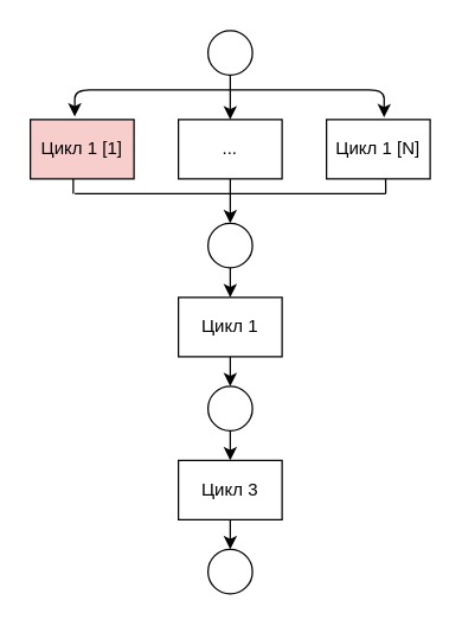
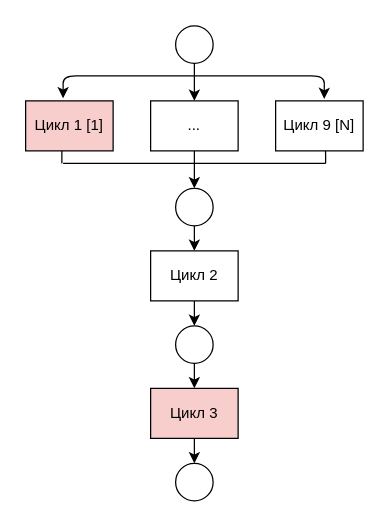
  <mxCell id="0" />
  <mxCell id="1" parent="0" />
  <mxCell id="2" value="" style="ellipse;whiteSpace=wrap;html=1;aspect=fixed;" vertex="1" parent="1"><mxGeometry x="140" y="20" width="30" height="30" as="geometry" /></mxCell>
  <mxCell id="3" value="Цикл 1 [1]" style="rounded=0;whiteSpace=wrap;html=1;fillColor=#f8cecc;" vertex="1" parent="1"><mxGeometry x="20" y="80" width="70" height="40" as="geometry" /></mxCell>
  <mxCell id="4" value="..." style="rounded=0;whiteSpace=wrap;html=1;" vertex="1" parent="1"><mxGeometry x="120" y="80" width="70" height="40" as="geometry" /></mxCell>
- <mxCell id="5" value="Цикл 1 [N]" style="rounded=0;whiteSpace=wrap;html=1;" vertex="1" parent="1"><mxGeometry x="220" y="80" width="70" height="40" as="geometry" /></mxCell>
+ <mxCell id="5" value="Цикл 9 [N]" style="rounded=0;whiteSpace=wrap;html=1;" vertex="1" parent="1"><mxGeometry x="220" y="80" width="70" height="40" as="geometry" /></mxCell>
  <mxCell id="6" value="" style="endArrow=classic;html=1;exitX=0.5;exitY=1;exitDx=0;exitDy=0;entryX=0.5;entryY=0;entryDx=0;entryDy=0;" edge="1" parent="1" source="2" target="4"><mxGeometry width="50" height="50" relative="1" as="geometry"><mxPoint x="120" y="170" as="sourcePoint" /><mxPoint x="170" y="120" as="targetPoint" /></mxGeometry></mxCell>
  <mxCell id="7" value="" style="endArrow=classic;startArrow=classic;html=1;entryX=0.555;entryY=-0.039;entryDx=0;entryDy=0;entryPerimeter=0;" edge="1" parent="1" target="5"><mxGeometry width="50" height="50" relative="1" as="geometry"><mxPoint x="50" y="78" as="sourcePoint" /><mxPoint x="270" y="60" as="targetPoint" /><Array as="points"><mxPoint x="50" y="60" /><mxPoint x="160" y="60" /><mxPoint x="259" y="60" /></Array></mxGeometry></mxCell>
  <mxCell id="8" value="" style="ellipse;whiteSpace=wrap;html=1;aspect=fixed;" vertex="1" parent="1"><mxGeometry x="140" y="150" width="30" height="30" as="geometry" /></mxCell>
  <mxCell id="9" value="" style="endArrow=classic;html=1;exitX=0.5;exitY=1;exitDx=0;exitDy=0;" edge="1" parent="1" source="8"><mxGeometry width="50" height="50" relative="1" as="geometry"><mxPoint x="120" y="310" as="sourcePoint" /><mxPoint x="155" y="200" as="targetPoint" /></mxGeometry></mxCell>
  <mxCell id="10" value="" style="endArrow=classic;html=1;exitX=0.5;exitY=1;exitDx=0;exitDy=0;entryX=0.5;entryY=0;entryDx=0;entryDy=0;" edge="1" parent="1" source="4" target="8"><mxGeometry width="50" height="50" relative="1" as="geometry"><mxPoint x="130" y="170" as="sourcePoint" /><mxPoint x="180" y="120" as="targetPoint" /></mxGeometry></mxCell>
- <mxCell id="11" value="Цикл 1" style="rounded=0;whiteSpace=wrap;html=1;" vertex="1" parent="1"><mxGeometry x="120" y="200" width="70" height="40" as="geometry" /></mxCell>
+ <mxCell id="11" value="Цикл 2" style="rounded=0;whiteSpace=wrap;html=1;" vertex="1" parent="1"><mxGeometry x="120" y="200" width="70" height="40" as="geometry" /></mxCell>
  <mxCell id="12" value="" style="ellipse;whiteSpace=wrap;html=1;aspect=fixed;" vertex="1" parent="1"><mxGeometry x="140" y="260" width="30" height="30" as="geometry" /></mxCell>
  <mxCell id="13" value="" style="endArrow=classic;html=1;exitX=0.5;exitY=1;exitDx=0;exitDy=0;" edge="1" parent="1" source="12"><mxGeometry width="50" height="50" relative="1" as="geometry"><mxPoint x="120" y="420" as="sourcePoint" /><mxPoint x="155" y="310" as="targetPoint" /></mxGeometry></mxCell>
  <mxCell id="14" value="" style="endArrow=classic;html=1;exitX=0.5;exitY=1;exitDx=0;exitDy=0;entryX=0.5;entryY=0;entryDx=0;entryDy=0;" edge="1" parent="1" target="12"><mxGeometry width="50" height="50" relative="1" as="geometry"><mxPoint x="155" y="240" as="sourcePoint" /><mxPoint x="180" y="240" as="targetPoint" /></mxGeometry></mxCell>
- <mxCell id="15" value="Цикл 3" style="rounded=0;whiteSpace=wrap;html=1;" vertex="1" parent="1"><mxGeometry x="120" y="310" width="70" height="40" as="geometry" /></mxCell>
+ <mxCell id="15" value="Цикл 3" style="rounded=0;whiteSpace=wrap;html=1;fillColor=#f8cecc;" vertex="1" parent="1"><mxGeometry x="120" y="310" width="70" height="40" as="geometry" /></mxCell>
  <mxCell id="16" value="" style="ellipse;whiteSpace=wrap;html=1;aspect=fixed;" vertex="1" parent="1"><mxGeometry x="140" y="370" width="30" height="30" as="geometry" /></mxCell>
  <mxCell id="17" value="" style="endArrow=classic;html=1;exitX=0.5;exitY=1;exitDx=0;exitDy=0;entryX=0.5;entryY=0;entryDx=0;entryDy=0;" edge="1" parent="1" target="16"><mxGeometry width="50" height="50" relative="1" as="geometry"><mxPoint x="155" y="350" as="sourcePoint" /><mxPoint x="180" y="350" as="targetPoint" /></mxGeometry></mxCell>
  <mxCell id="18" value="" style="endArrow=none;html=1;" edge="1" parent="1"><mxGeometry width="50" height="50" relative="1" as="geometry"><mxPoint x="50" y="130" as="sourcePoint" /><mxPoint x="260" y="130" as="targetPoint" /></mxGeometry></mxCell>
  <mxCell id="19" value="" style="endArrow=none;html=1;exitX=0.414;exitY=1;exitDx=0;exitDy=0;exitPerimeter=0;" edge="1" parent="1" source="3"><mxGeometry width="50" height="50" relative="1" as="geometry"><mxPoint x="130" y="220" as="sourcePoint" /><mxPoint x="49" y="130" as="targetPoint" /></mxGeometry></mxCell>
  <mxCell id="20" value="" style="endArrow=none;html=1;entryX=0.571;entryY=1;entryDx=0;entryDy=0;entryPerimeter=0;" edge="1" parent="1" target="5"><mxGeometry width="50" height="50" relative="1" as="geometry"><mxPoint x="260" y="130" as="sourcePoint" /><mxPoint x="260" y="140" as="targetPoint" /></mxGeometry></mxCell>
